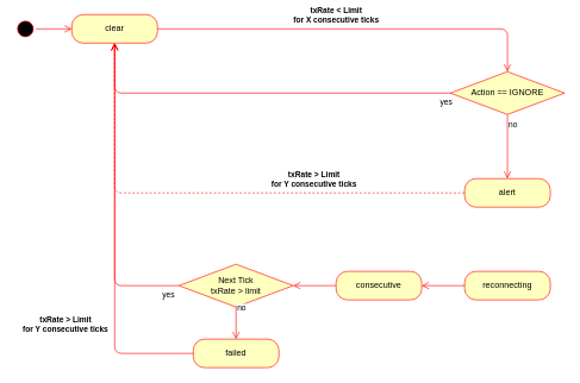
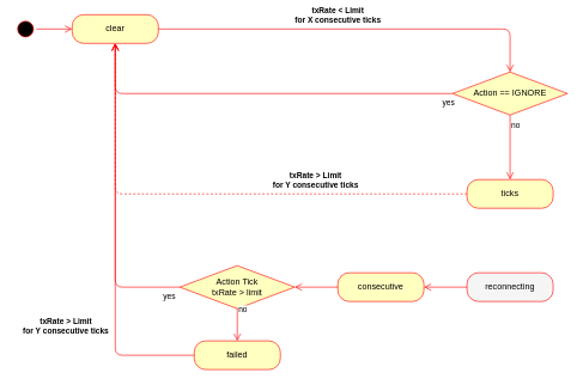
  <mxCell id="0" />
  <mxCell id="1" parent="0" />
  <mxCell id="2" value="" style="ellipse;html=1;shape=startState;fillColor=#000000;strokeColor=#ff0000;rounded=1;shadow=0;comic=0;labelBackgroundColor=none;fontFamily=Verdana;fontSize=12;fontColor=#000000;align=center;direction=south;" parent="1" vertex="1"><mxGeometry x="20" y="25" width="30" height="30" as="geometry" /></mxCell>
  <mxCell id="3" style="edgeStyle=orthogonalEdgeStyle;html=1;labelBackgroundColor=none;endArrow=open;endSize=8;strokeColor=#ff0000;fontFamily=Verdana;fontSize=12;align=left;" parent="1" source="2" target="14" edge="1"><mxGeometry relative="1" as="geometry"><mxPoint x="100" y="40" as="targetPoint" /></mxGeometry></mxCell>
  <mxCell id="4" value="" style="edgeStyle=orthogonalEdgeStyle;html=1;align=left;verticalAlign=top;endArrow=open;endSize=8;strokeColor=#ff0000;dashed=1;" edge="1" parent="1" source="13" target="14"><mxGeometry x="-0.946" y="10" relative="1" as="geometry"><mxPoint x="160" y="60" as="targetPoint" /><mxPoint x="450" y="270" as="sourcePoint" /><Array as="points"><mxPoint x="160" y="270" /></Array><mxPoint as="offset" /></mxGeometry></mxCell>
  <mxCell id="5" value="txRate &amp;gt; Limit&lt;br&gt;for Y consecutive ticks" style="edgeLabel;html=1;align=center;verticalAlign=middle;resizable=0;points=[];fontStyle=1" vertex="1" connectable="0" parent="4"><mxGeometry x="-0.324" y="3" relative="1" as="geometry"><mxPoint x="25" y="-23" as="offset" /></mxGeometry></mxCell>
  <mxCell id="6" value="" style="edgeStyle=orthogonalEdgeStyle;html=1;verticalAlign=bottom;endArrow=open;endSize=8;strokeColor=#ff0000;" edge="1" parent="1" source="14" target="10"><mxGeometry relative="1" as="geometry"><mxPoint x="510" y="130" as="targetPoint" /><mxPoint x="220" y="40" as="sourcePoint" /></mxGeometry></mxCell>
  <mxCell id="7" value="txRate &amp;lt; Limit&lt;br&gt;for X consecutive ticks" style="edgeLabel;html=1;align=center;verticalAlign=middle;resizable=0;points=[];fontStyle=1" vertex="1" connectable="0" parent="6"><mxGeometry x="-0.19" y="-1" relative="1" as="geometry"><mxPoint x="26" y="-21" as="offset" /></mxGeometry></mxCell>
- <mxCell id="8" value="reconnecting" style="rounded=1;whiteSpace=wrap;html=1;arcSize=40;fontColor=#000000;fillColor=#ffffc0;strokeColor=#ff0000;" vertex="1" parent="1"><mxGeometry x="650" y="380" width="120" height="40" as="geometry" /></mxCell>
+ <mxCell id="8" value="reconnecting" style="rounded=1;whiteSpace=wrap;html=1;arcSize=40;fontColor=#000000;fillColor=#f5f5f5;strokeColor=#ff0000;" vertex="1" parent="1"><mxGeometry x="650" y="380" width="120" height="40" as="geometry" /></mxCell>
  <mxCell id="9" value="" style="edgeStyle=orthogonalEdgeStyle;html=1;verticalAlign=bottom;endArrow=open;endSize=8;strokeColor=#ff0000;" edge="1" source="8" parent="1" target="15"><mxGeometry relative="1" as="geometry"><mxPoint x="710" y="480" as="targetPoint" /></mxGeometry></mxCell>
  <mxCell id="10" value="Action == IGNORE" style="rhombus;whiteSpace=wrap;html=1;fillColor=#ffffc0;strokeColor=#ff0000;" vertex="1" parent="1"><mxGeometry x="630" y="100" width="160" height="60" as="geometry" /></mxCell>
  <mxCell id="11" value="no" style="edgeStyle=orthogonalEdgeStyle;html=1;align=left;verticalAlign=bottom;endArrow=open;endSize=8;strokeColor=#ff0000;" edge="1" source="10" parent="1" target="13"><mxGeometry x="-0.5" relative="1" as="geometry"><mxPoint x="710" y="260" as="targetPoint" /><mxPoint as="offset" /></mxGeometry></mxCell>
  <mxCell id="12" value="yes" style="edgeStyle=orthogonalEdgeStyle;html=1;align=left;verticalAlign=top;endArrow=open;endSize=8;strokeColor=#ff0000;" edge="1" source="10" parent="1" target="14"><mxGeometry x="-0.939" relative="1" as="geometry"><mxPoint x="160" y="60" as="targetPoint" /><mxPoint as="offset" /></mxGeometry></mxCell>
- <mxCell id="13" value="alert" style="rounded=1;whiteSpace=wrap;html=1;arcSize=40;fontColor=#000000;fillColor=#ffffc0;strokeColor=#ff0000;" vertex="1" parent="1"><mxGeometry x="650" y="250" width="120" height="40" as="geometry" /></mxCell>
+ <mxCell id="13" value="ticks" style="rounded=1;whiteSpace=wrap;html=1;arcSize=40;fontColor=#000000;fillColor=#ffffc0;strokeColor=#ff0000;" vertex="1" parent="1"><mxGeometry x="650" y="250" width="120" height="40" as="geometry" /></mxCell>
  <mxCell id="14" value="clear" style="rounded=1;whiteSpace=wrap;html=1;arcSize=40;fontColor=#000000;fillColor=#ffffc0;strokeColor=#ff0000;" vertex="1" parent="1"><mxGeometry x="100" y="20" width="120" height="40" as="geometry" /></mxCell>
  <mxCell id="15" value="consecutive" style="rounded=1;whiteSpace=wrap;html=1;arcSize=40;fontColor=#000000;fillColor=#ffffc0;strokeColor=#ff0000;" vertex="1" parent="1"><mxGeometry x="470" y="380" width="120" height="40" as="geometry" /></mxCell>
- <mxCell id="16" value="Next Tick&lt;br&gt;txRate &amp;gt; limit" style="rhombus;whiteSpace=wrap;html=1;fillColor=#ffffc0;strokeColor=#ff0000;" vertex="1" parent="1"><mxGeometry x="250" y="370" width="160" height="60" as="geometry" /></mxCell>
+ <mxCell id="16" value="Action Tick&lt;br&gt;txRate &amp;gt; limit" style="rhombus;whiteSpace=wrap;html=1;fillColor=#ffffc0;strokeColor=#ff0000;" vertex="1" parent="1"><mxGeometry x="250" y="370" width="160" height="60" as="geometry" /></mxCell>
  <mxCell id="17" value="" style="edgeStyle=orthogonalEdgeStyle;html=1;verticalAlign=bottom;endArrow=open;endSize=8;strokeColor=#ff0000;" edge="1" parent="1" source="15" target="16"><mxGeometry relative="1" as="geometry"><mxPoint x="580" y="410" as="targetPoint" /><mxPoint x="530" y="400" as="sourcePoint" /></mxGeometry></mxCell>
  <mxCell id="18" value="yes" style="edgeStyle=orthogonalEdgeStyle;html=1;align=left;verticalAlign=top;endArrow=open;endSize=8;strokeColor=#ff0000;" edge="1" parent="1" source="16" target="14"><mxGeometry x="-0.882" relative="1" as="geometry"><mxPoint x="170" y="70" as="targetPoint" /><mxPoint x="440" y="140" as="sourcePoint" /><mxPoint as="offset" /></mxGeometry></mxCell>
  <mxCell id="19" value="no" style="edgeStyle=orthogonalEdgeStyle;html=1;align=left;verticalAlign=bottom;endArrow=open;endSize=8;strokeColor=#ff0000;exitX=0.5;exitY=1;exitDx=0;exitDy=0;" edge="1" parent="1" source="16" target="20"><mxGeometry x="-0.5" relative="1" as="geometry"><mxPoint x="300" y="550" as="targetPoint" /><mxPoint x="300" y="460" as="sourcePoint" /><mxPoint as="offset" /></mxGeometry></mxCell>
  <mxCell id="20" value="failed" style="rounded=1;whiteSpace=wrap;html=1;arcSize=40;fontColor=#000000;fillColor=#ffffc0;strokeColor=#ff0000;" vertex="1" parent="1"><mxGeometry x="270" y="475" width="120" height="40" as="geometry" /></mxCell>
  <mxCell id="21" value="" style="edgeStyle=orthogonalEdgeStyle;html=1;align=left;verticalAlign=top;endArrow=open;endSize=8;strokeColor=#ff0000;" edge="1" parent="1" source="20" target="14"><mxGeometry x="-0.946" y="10" relative="1" as="geometry"><mxPoint x="-130" y="280" as="targetPoint" /><mxPoint x="360" y="490" as="sourcePoint" /><mxPoint as="offset" /></mxGeometry></mxCell>
  <mxCell id="22" value="txRate &amp;gt; Limit&lt;br&gt;for Y consecutive ticks" style="edgeLabel;html=1;align=center;verticalAlign=middle;resizable=0;points=[];fontStyle=1" vertex="1" connectable="0" parent="21"><mxGeometry x="-0.324" y="3" relative="1" as="geometry"><mxPoint x="-67" y="33" as="offset" /></mxGeometry></mxCell>
